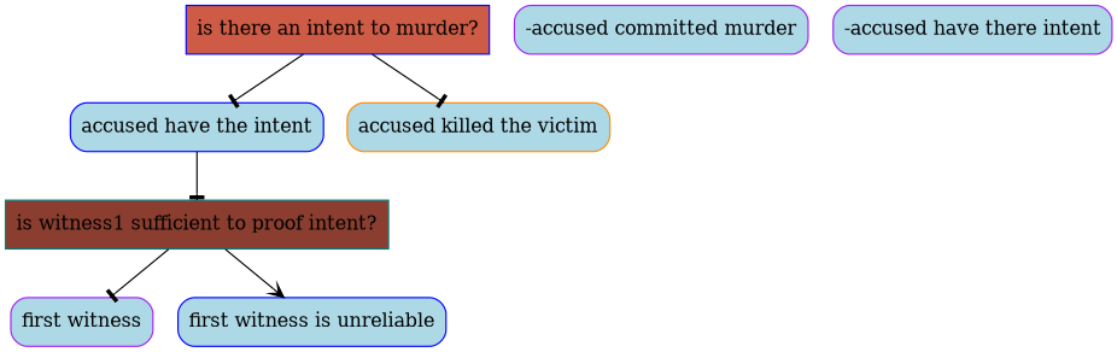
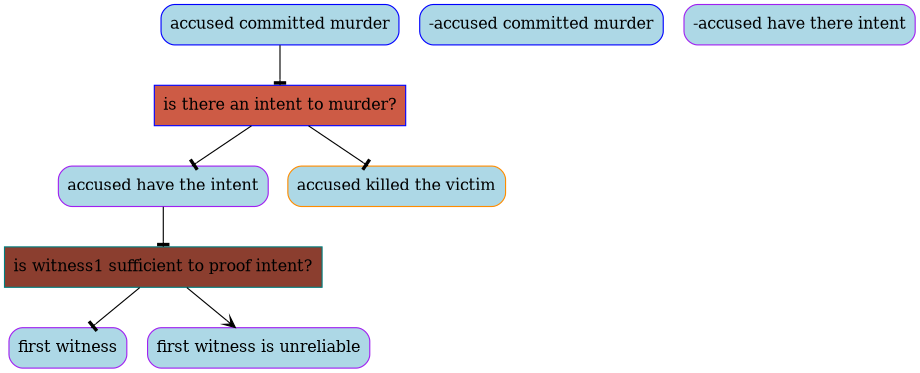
  digraph {
    node [color=purple fillcolor=lightblue fixedsize=false shape=box style="rounded,filled"]
    edge [arrowhead=tee]
    "is there an intent to murder?" [color=blue fillcolor=coral3 style=filled]
-   "accused have the intent" [color=blue]
+   "accused have the intent"
    "accused killed the victim" [color=darkorange]
    "is witness1 sufficient to proof intent?" [color=teal fillcolor=coral4 style=filled]
-   "-accused committed murder"
+   "accused committed murder" [color=blue]
+   "-accused committed murder" [color=blue]
    "first witness"
-   "first witness is unreliable" [color=blue]
+   "first witness is unreliable"
    n9 [label="-accused have there intent"]
    "is there an intent to murder?" -> "accused have the intent"
    "is there an intent to murder?" -> "accused killed the victim"
    "accused have the intent" -> "is witness1 sufficient to proof intent?"
    "is witness1 sufficient to proof intent?" -> "first witness"
    "is witness1 sufficient to proof intent?" -> "first witness is unreliable" [arrowhead=vee]
+   "accused committed murder" -> "is there an intent to murder?"
  }
